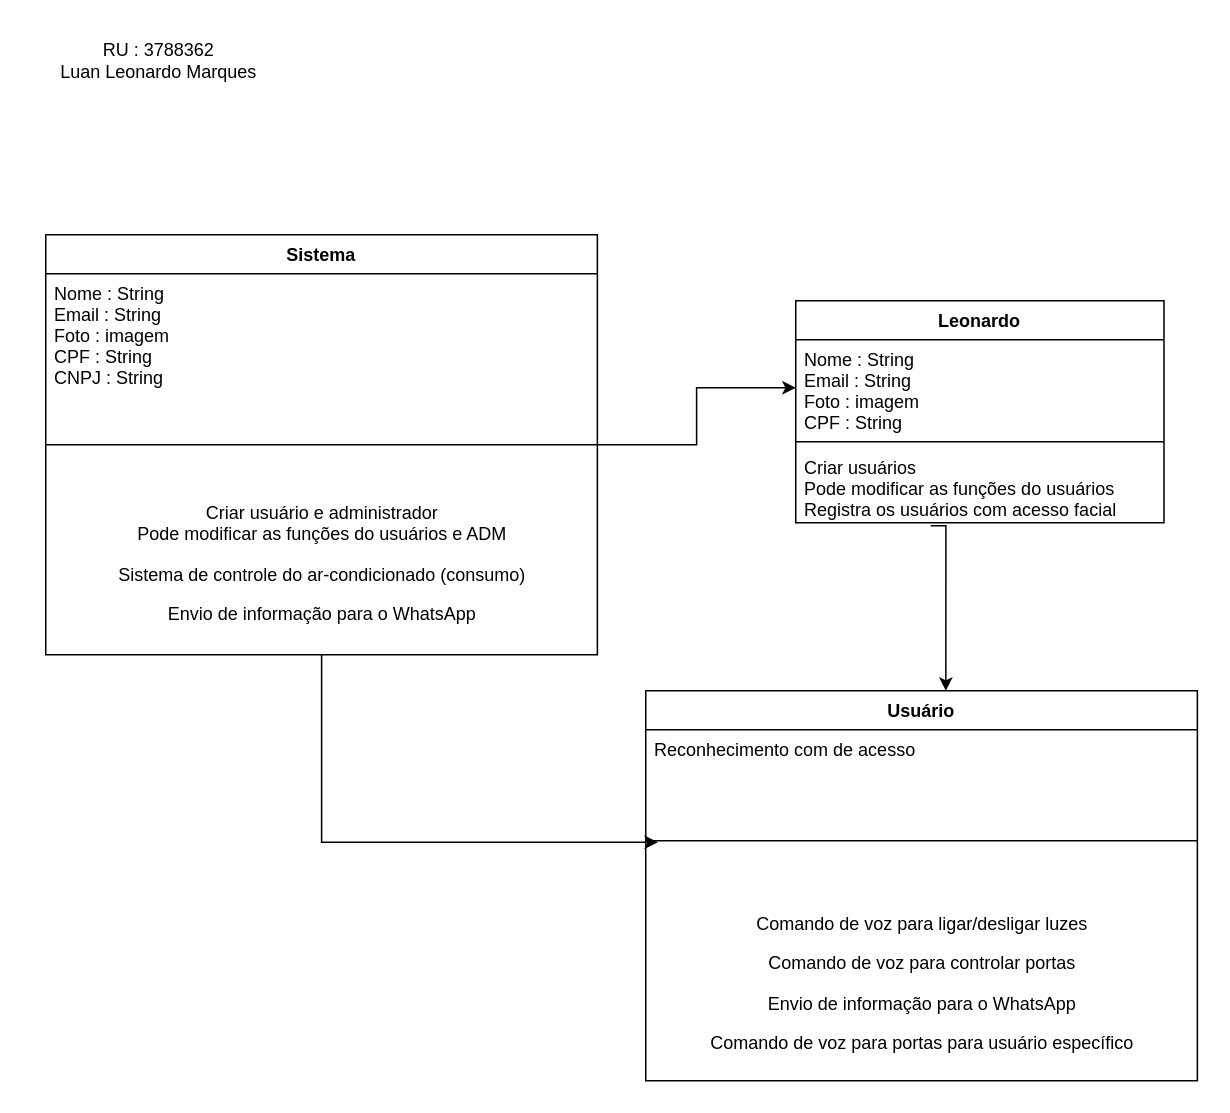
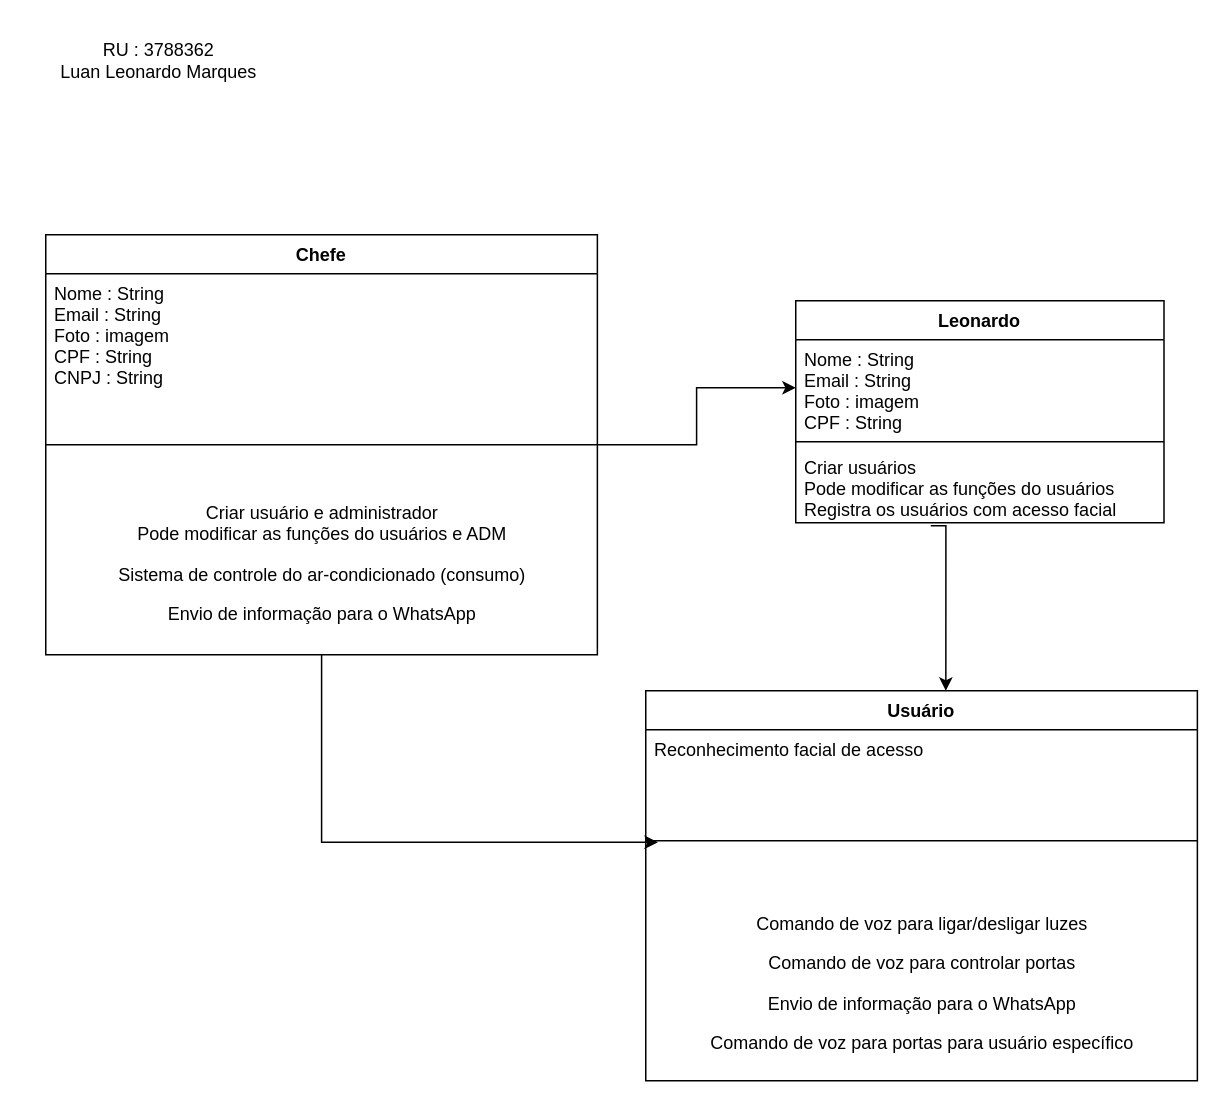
  <mxCell id="0" />
  <mxCell id="1" parent="0" />
  <mxCell id="2" value="Leonardo" style="swimlane;fontStyle=1;align=center;verticalAlign=top;childLayout=stackLayout;horizontal=1;startSize=26;horizontalStack=0;resizeParent=1;resizeParentMax=0;resizeLast=0;collapsible=1;marginBottom=0;" vertex="1" parent="1"><mxGeometry x="530" y="200" width="245.5" height="148" as="geometry" /></mxCell>
  <mxCell id="3" value="Nome : String&#10;Email : String &#10;Foto : imagem&#10;CPF : String&#10;&#10;" style="text;strokeColor=none;fillColor=none;align=left;verticalAlign=top;spacingLeft=4;spacingRight=4;overflow=hidden;rotatable=0;points=[[0,0.5],[1,0.5]];portConstraint=eastwest;" vertex="1" parent="2"><mxGeometry y="26" width="245.5" height="64" as="geometry" /></mxCell>
  <mxCell id="4" value="" style="line;strokeWidth=1;fillColor=none;align=left;verticalAlign=middle;spacingTop=-1;spacingLeft=3;spacingRight=3;rotatable=0;labelPosition=right;points=[];portConstraint=eastwest;" vertex="1" parent="2"><mxGeometry y="90" width="245.5" height="8" as="geometry" /></mxCell>
  <mxCell id="5" value="Criar usuários&#10;Pode modificar as funções do usuários&#10;Registra os usuários com acesso facial&#10;&#10;&#10;&#10;" style="text;strokeColor=none;fillColor=none;align=left;verticalAlign=top;spacingLeft=4;spacingRight=4;overflow=hidden;rotatable=0;points=[[0,0.5],[1,0.5]];portConstraint=eastwest;" vertex="1" parent="2"><mxGeometry y="98" width="245.5" height="50" as="geometry" /></mxCell>
  <mxCell id="6" value="Usuário " style="swimlane;fontStyle=1;align=center;verticalAlign=top;childLayout=stackLayout;horizontal=1;startSize=26;horizontalStack=0;resizeParent=1;resizeParentMax=0;resizeLast=0;collapsible=1;marginBottom=0;" vertex="1" parent="1"><mxGeometry x="430" y="460" width="367.75" height="260" as="geometry" /></mxCell>
- <mxCell id="7" value="Reconhecimento com de acesso&#10;&#10;" style="text;strokeColor=none;fillColor=none;align=left;verticalAlign=top;spacingLeft=4;spacingRight=4;overflow=hidden;rotatable=0;points=[[0,0.5],[1,0.5]];portConstraint=eastwest;" vertex="1" parent="6"><mxGeometry y="26" width="367.75" height="44" as="geometry" /></mxCell>
+ <mxCell id="7" value="Reconhecimento facial de acesso&#10;&#10;" style="text;strokeColor=none;fillColor=none;align=left;verticalAlign=top;spacingLeft=4;spacingRight=4;overflow=hidden;rotatable=0;points=[[0,0.5],[1,0.5]];portConstraint=eastwest;" vertex="1" parent="6"><mxGeometry y="26" width="367.75" height="44" as="geometry" /></mxCell>
  <mxCell id="8" value="" style="line;strokeWidth=1;fillColor=none;align=left;verticalAlign=middle;spacingTop=-1;spacingLeft=3;spacingRight=3;rotatable=0;labelPosition=right;points=[];portConstraint=eastwest;" vertex="1" parent="6"><mxGeometry y="70" width="367.75" height="60" as="geometry" /></mxCell>
  <mxCell id="9" value="&lt;p&gt;&lt;span&gt;&lt;span&gt;Comando de voz para ligar/desligar luzes&lt;/span&gt;&lt;/span&gt;&lt;/p&gt;&lt;p&gt;&lt;span&gt;&lt;span&gt;Comando de voz para controlar portas&lt;/span&gt;&lt;/span&gt;&lt;/p&gt;&lt;p&gt;&lt;span&gt;&lt;span&gt;Envio de informação para o &lt;/span&gt;&lt;span&gt;WhatsApp&lt;/span&gt;&lt;/span&gt;&lt;/p&gt;&lt;p&gt;Comando de voz para portas para usuário específico&lt;span&gt;&lt;span&gt;&lt;/span&gt;&lt;/span&gt;&lt;/p&gt;" style="text;html=1;align=center;verticalAlign=middle;resizable=0;points=[];autosize=1;strokeColor=none;fillColor=none;" vertex="1" parent="6"><mxGeometry y="130" width="367.75" height="130" as="geometry" /></mxCell>
  <mxCell id="10" style="edgeStyle=orthogonalEdgeStyle;rounded=0;orthogonalLoop=1;jettySize=auto;html=1;entryX=0;entryY=0.5;entryDx=0;entryDy=0;" edge="1" parent="1" source="11" target="3"><mxGeometry relative="1" as="geometry" /></mxCell>
- <mxCell id="11" value="Sistema " style="swimlane;fontStyle=1;align=center;verticalAlign=top;childLayout=stackLayout;horizontal=1;startSize=26;horizontalStack=0;resizeParent=1;resizeParentMax=0;resizeLast=0;collapsible=1;marginBottom=0;" vertex="1" parent="1"><mxGeometry x="30" y="156" width="367.75" height="280" as="geometry" /></mxCell>
+ <mxCell id="11" value="Chefe " style="swimlane;fontStyle=1;align=center;verticalAlign=top;childLayout=stackLayout;horizontal=1;startSize=26;horizontalStack=0;resizeParent=1;resizeParentMax=0;resizeLast=0;collapsible=1;marginBottom=0;" vertex="1" parent="1"><mxGeometry x="30" y="156" width="367.75" height="280" as="geometry" /></mxCell>
  <mxCell id="12" value="Nome : String&#10;Email : String &#10;Foto : imagem&#10;CPF : String&#10;CNPJ : String&#10;&#10;&#10;" style="text;strokeColor=none;fillColor=none;align=left;verticalAlign=top;spacingLeft=4;spacingRight=4;overflow=hidden;rotatable=0;points=[[0,0.5],[1,0.5]];portConstraint=eastwest;" vertex="1" parent="11"><mxGeometry y="26" width="367.75" height="84" as="geometry" /></mxCell>
  <mxCell id="13" value="" style="line;strokeWidth=1;fillColor=none;align=left;verticalAlign=middle;spacingTop=-1;spacingLeft=3;spacingRight=3;rotatable=0;labelPosition=right;points=[];portConstraint=eastwest;" vertex="1" parent="11"><mxGeometry y="110" width="367.75" height="60" as="geometry" /></mxCell>
  <mxCell id="14" value="&lt;div&gt;Criar usuário e administrador&lt;/div&gt;&lt;div&gt;Pode modificar as funções do usuários e ADM&lt;br&gt;&lt;/div&gt;&lt;div&gt;&lt;p&gt;&lt;span&gt;&lt;span&gt;&lt;span data-contrast=&quot;auto&quot;&gt;&lt;span&gt;Sistema de controle do ar-condicionado (consumo)&lt;/span&gt;&lt;/span&gt;&lt;/span&gt;&lt;/span&gt;&lt;/p&gt;&lt;p&gt;&lt;span&gt;&lt;span&gt;Envio de informação para o &lt;/span&gt;&lt;span&gt;WhatsApp&lt;/span&gt;&lt;/span&gt;&lt;/p&gt;&lt;/div&gt;" style="text;html=1;align=center;verticalAlign=middle;resizable=0;points=[];autosize=1;strokeColor=none;fillColor=none;" vertex="1" parent="11"><mxGeometry y="170" width="367.75" height="110" as="geometry" /></mxCell>
  <mxCell id="15" style="edgeStyle=orthogonalEdgeStyle;rounded=0;orthogonalLoop=1;jettySize=auto;html=1;entryX=0.022;entryY=0.517;entryDx=0;entryDy=0;entryPerimeter=0;" edge="1" parent="1" source="14" target="8"><mxGeometry relative="1" as="geometry" /></mxCell>
  <mxCell id="16" style="edgeStyle=orthogonalEdgeStyle;rounded=0;orthogonalLoop=1;jettySize=auto;html=1;entryX=0.544;entryY=0;entryDx=0;entryDy=0;entryPerimeter=0;" edge="1" parent="1" target="6"><mxGeometry relative="1" as="geometry"><mxPoint x="620" y="350" as="sourcePoint" /><mxPoint x="704.191" y="515.02" as="targetPoint" /><Array as="points"><mxPoint x="630" y="350" /></Array></mxGeometry></mxCell>
  <mxCell id="17" value="&lt;div&gt;RU : &lt;span class=&quot;user-name&quot;&gt; 3788362&lt;/span&gt;&lt;/div&gt;&lt;div&gt;&lt;span class=&quot;user-name&quot;&gt;Luan Leonardo Marques&lt;br&gt;&lt;/span&gt;&lt;/div&gt;" style="text;html=1;align=center;verticalAlign=middle;resizable=0;points=[];autosize=1;strokeColor=none;fillColor=none;" vertex="1" parent="1"><mxGeometry x="20" y="20" width="170" height="40" as="geometry" /></mxCell>
